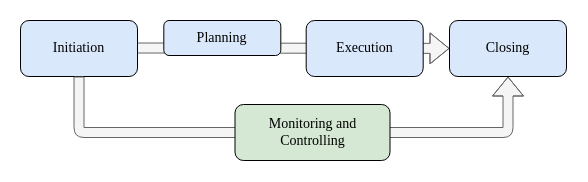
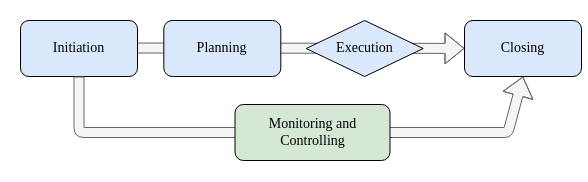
  <mxCell id="0" />
  <mxCell id="1" parent="0" />
  <mxCell id="2" value="Vordergrund" parent="0" />
  <mxCell id="3" value="" style="shape=flexArrow;endArrow=classic;html=1;strokeWidth=1;startSize=6;endSize=6;fillColor=#f5f5f5;strokeColor=#666666;" parent="2" target="7" edge="1"><mxGeometry x="134" y="230" width="50" height="50" as="geometry"><mxPoint x="74.6" y="47.533" as="sourcePoint" /><mxPoint x="335.412" y="47.533" as="targetPoint" /><Array as="points"><mxPoint x="172.1" y="47.533" /></Array></mxGeometry></mxCell>
  <mxCell id="4" value="&lt;font style=&quot;font-size: 14px&quot; face=&quot;CMU Serif Roman&quot;&gt;Initiation&lt;/font&gt;" style="rounded=1;whiteSpace=wrap;html=1;fillColor=#dae8fc;" parent="2" vertex="1"><mxGeometry x="20" y="20" width="117" height="56" as="geometry" /></mxCell>
- <mxCell id="5" value="&lt;font style=&quot;font-size: 14px&quot; face=&quot;CMU Serif Roman&quot;&gt;Planning&lt;/font&gt;" style="rounded=1;whiteSpace=wrap;html=1;fillColor=#dae8fc;" parent="2" vertex="1"><mxGeometry x="163.325" y="20" width="117" height="35" as="geometry" /></mxCell>
- <mxCell id="6" value="&lt;font style=&quot;font-size: 14px&quot; face=&quot;CMU Serif Roman&quot;&gt;Execution&lt;/font&gt;" style="rounded=1;whiteSpace=wrap;html=1;fillColor=#dae8fc;" parent="2" vertex="1"><mxGeometry x="305.675" y="20" width="117" height="56" as="geometry" /></mxCell>
- <mxCell id="7" value="&lt;font style=&quot;font-size: 14px&quot; face=&quot;CMU Serif Roman&quot;&gt;Closing&lt;/font&gt;" style="rounded=1;whiteSpace=wrap;html=1;fillColor=#dae8fc;" parent="2" vertex="1"><mxGeometry x="449" y="20" width="117" height="56" as="geometry" /></mxCell>
+ <mxCell id="5" value="&lt;font style=&quot;font-size: 14px&quot; face=&quot;CMU Serif Roman&quot;&gt;Planning&lt;/font&gt;" style="rounded=1;whiteSpace=wrap;html=1;fillColor=#dae8fc;" parent="2" vertex="1"><mxGeometry x="163.325" y="20" width="117" height="56" as="geometry" /></mxCell>
+ <mxCell id="6" value="&lt;font style=&quot;font-size: 14px&quot; face=&quot;CMU Serif Roman&quot;&gt;Execution&lt;/font&gt;" style="rhombus;whiteSpace=wrap;html=1;fillColor=#dae8fc;" parent="2" vertex="1"><mxGeometry x="305.675" y="20" width="117" height="56" as="geometry" /></mxCell>
+ <mxCell id="7" value="&lt;font style=&quot;font-size: 14px&quot; face=&quot;CMU Serif Roman&quot;&gt;Closing&lt;/font&gt;" style="rounded=1;whiteSpace=wrap;html=1;fillColor=#dae8fc;" parent="2" vertex="1"><mxGeometry x="464" y="20" width="117" height="56" as="geometry" /></mxCell>
  <mxCell id="8" value="" style="shape=flexArrow;endArrow=classic;html=1;strokeWidth=1;fillColor=#f5f5f5;exitX=0.5;exitY=1;exitDx=0;exitDy=0;entryX=0.5;entryY=1;entryDx=0;entryDy=0;strokeColor=#666666;" parent="2" source="4" target="7" edge="1"><mxGeometry x="134" y="230" width="50" height="50" as="geometry"><mxPoint x="133.1" y="169.333" as="sourcePoint" /><mxPoint x="591.35" y="132" as="targetPoint" /><Array as="points"><mxPoint x="78.5" y="132" /><mxPoint x="507.5" y="132" /></Array></mxGeometry></mxCell>
  <mxCell id="9" value="&lt;font style=&quot;font-size: 14px&quot; face=&quot;CMU Serif Roman&quot;&gt;Monitoring and&lt;br&gt;Controlling&lt;/font&gt;" style="rounded=1;whiteSpace=wrap;html=1;fillColor=#d5e8d4;" parent="2" vertex="1"><mxGeometry x="234.5" y="104" width="155" height="56" as="geometry" /></mxCell>
